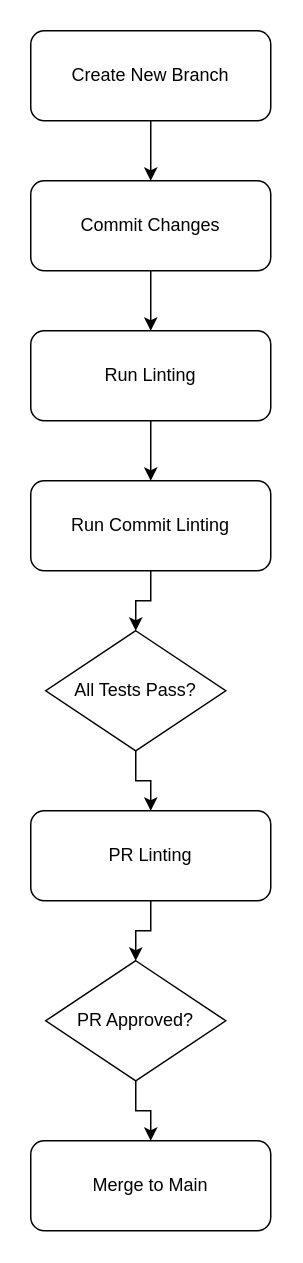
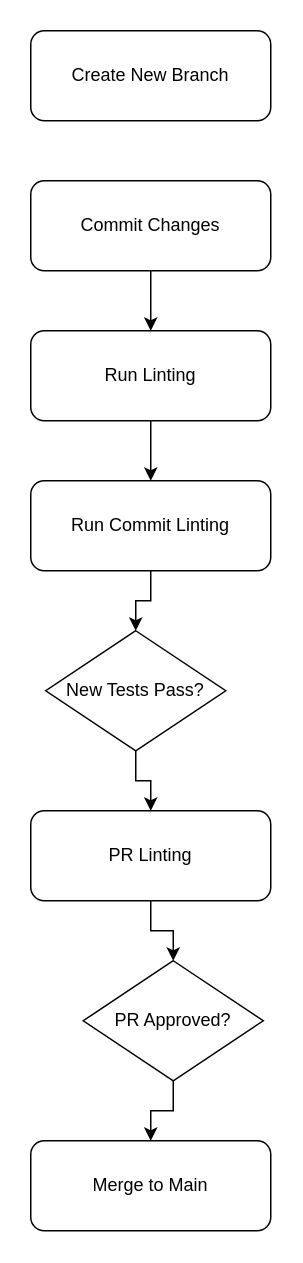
  <mxCell id="0" />
  <mxCell id="1" parent="0" />
  <mxCell id="2" value="Create New Branch" style="rounded=1;whiteSpace=wrap;html=1;" vertex="1" parent="1"><mxGeometry x="20" y="20" width="160" height="60" as="geometry" /></mxCell>
  <mxCell id="3" value="Commit Changes" style="rounded=1;whiteSpace=wrap;html=1;" vertex="1" parent="1"><mxGeometry x="20" y="120" width="160" height="60" as="geometry" /></mxCell>
  <mxCell id="4" value="Run Linting" style="rounded=1;whiteSpace=wrap;html=1;" vertex="1" parent="1"><mxGeometry x="20" y="220" width="160" height="60" as="geometry" /></mxCell>
  <mxCell id="5" value="Run Commit Linting" style="rounded=1;whiteSpace=wrap;html=1;" vertex="1" parent="1"><mxGeometry x="20" y="320" width="160" height="60" as="geometry" /></mxCell>
- <mxCell id="6" value="All Tests Pass?" style="rhombus;whiteSpace=wrap;html=1;" vertex="1" parent="1"><mxGeometry x="30" y="420" width="120" height="80" as="geometry" /></mxCell>
+ <mxCell id="6" value="New Tests Pass?" style="rhombus;whiteSpace=wrap;html=1;" vertex="1" parent="1"><mxGeometry x="30" y="420" width="120" height="80" as="geometry" /></mxCell>
  <mxCell id="7" value="PR Linting" style="rounded=1;whiteSpace=wrap;html=1;" vertex="1" parent="1"><mxGeometry x="20" y="540" width="160" height="60" as="geometry" /></mxCell>
- <mxCell id="8" value="PR Approved?" style="rhombus;whiteSpace=wrap;html=1;" vertex="1" parent="1"><mxGeometry x="30" y="640" width="120" height="80" as="geometry" /></mxCell>
+ <mxCell id="8" value="PR Approved?" style="rhombus;whiteSpace=wrap;html=1;" vertex="1" parent="1"><mxGeometry x="55" y="640" width="120" height="80" as="geometry" /></mxCell>
  <mxCell id="9" value="Merge to Main" style="rounded=1;whiteSpace=wrap;html=1;" vertex="1" parent="1"><mxGeometry x="20" y="760" width="160" height="60" as="geometry" /></mxCell>
- <mxCell id="10" style="edgeStyle=orthogonalEdgeStyle;rounded=0;html=1;entryX=0.5;entryY=0;entryDx=0;entryDy=0;" edge="1" parent="1" source="2" target="3"><mxGeometry relative="1" as="geometry" /></mxCell>
  <mxCell id="11" style="edgeStyle=orthogonalEdgeStyle;rounded=0;html=1;entryX=0.5;entryY=0;entryDx=0;entryDy=0;" edge="1" parent="1" source="3" target="4"><mxGeometry relative="1" as="geometry" /></mxCell>
  <mxCell id="12" style="edgeStyle=orthogonalEdgeStyle;rounded=0;html=1;entryX=0.5;entryY=0;entryDx=0;entryDy=0;" edge="1" parent="1" source="4" target="5"><mxGeometry relative="1" as="geometry" /></mxCell>
  <mxCell id="13" style="edgeStyle=orthogonalEdgeStyle;rounded=0;html=1;entryX=0.5;entryY=0;entryDx=0;entryDy=0;" edge="1" parent="1" source="5" target="6"><mxGeometry relative="1" as="geometry" /></mxCell>
  <mxCell id="14" style="edgeStyle=orthogonalEdgeStyle;rounded=0;html=1;entryX=0.5;entryY=0;entryDx=0;entryDy=0;" edge="1" parent="1" source="6" target="7"><mxGeometry relative="1" as="geometry" /></mxCell>
  <mxCell id="15" style="edgeStyle=orthogonalEdgeStyle;rounded=0;html=1;entryX=0.5;entryY=0;entryDx=0;entryDy=0;" edge="1" parent="1" source="7" target="8"><mxGeometry relative="1" as="geometry" /></mxCell>
  <mxCell id="16" style="edgeStyle=orthogonalEdgeStyle;rounded=0;html=1;entryX=0.5;entryY=0;entryDx=0;entryDy=0;" edge="1" parent="1" source="8" target="9"><mxGeometry relative="1" as="geometry" /></mxCell>
